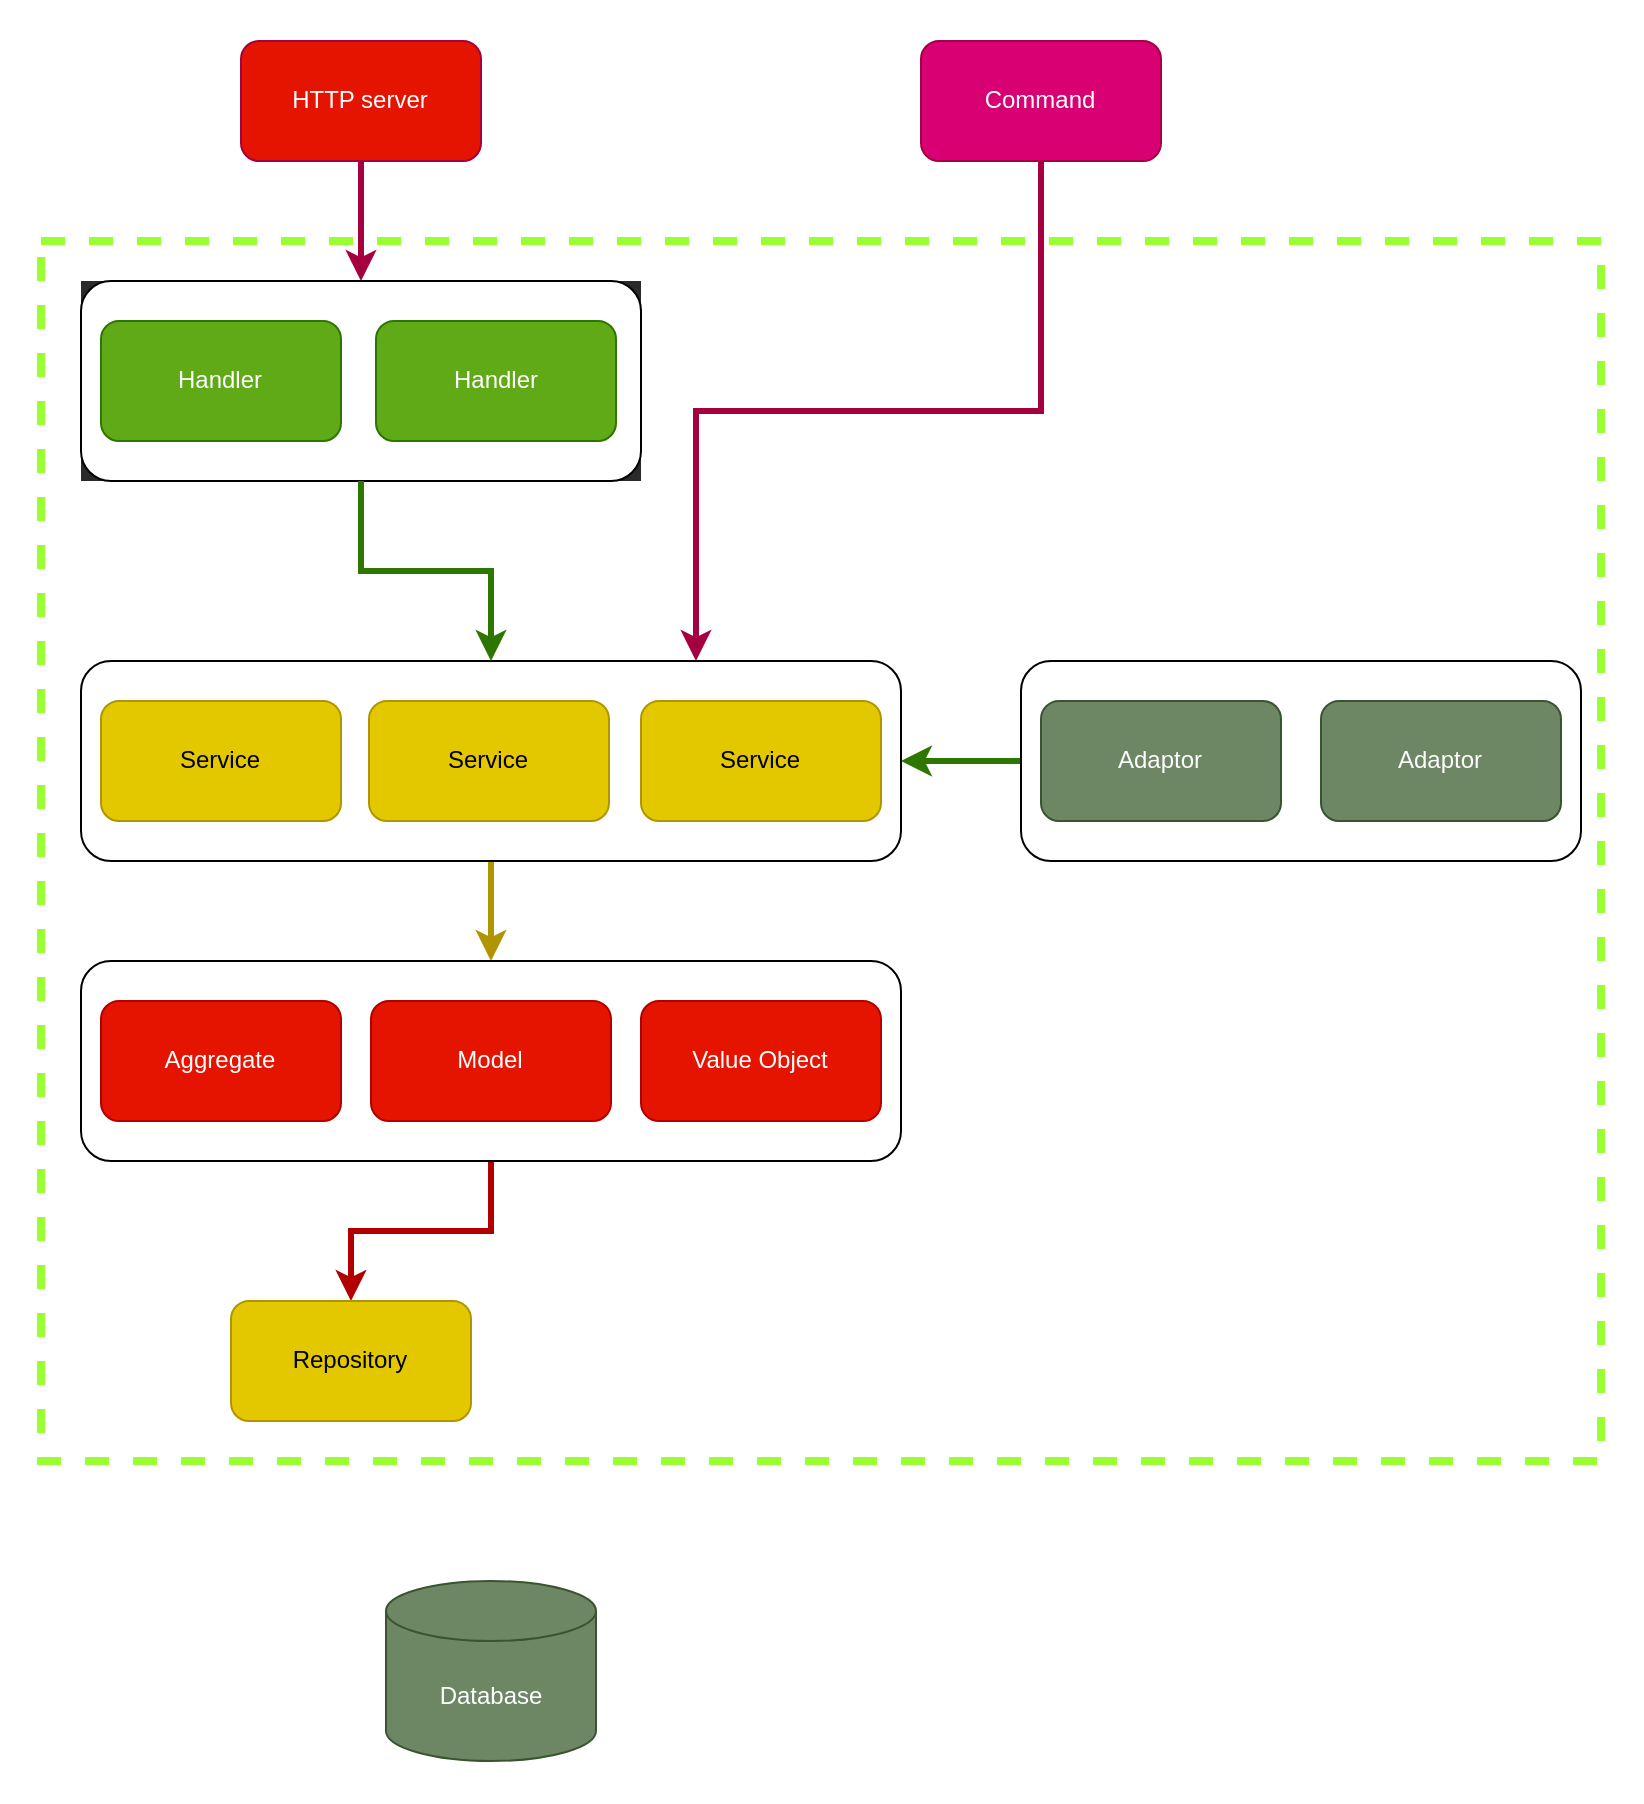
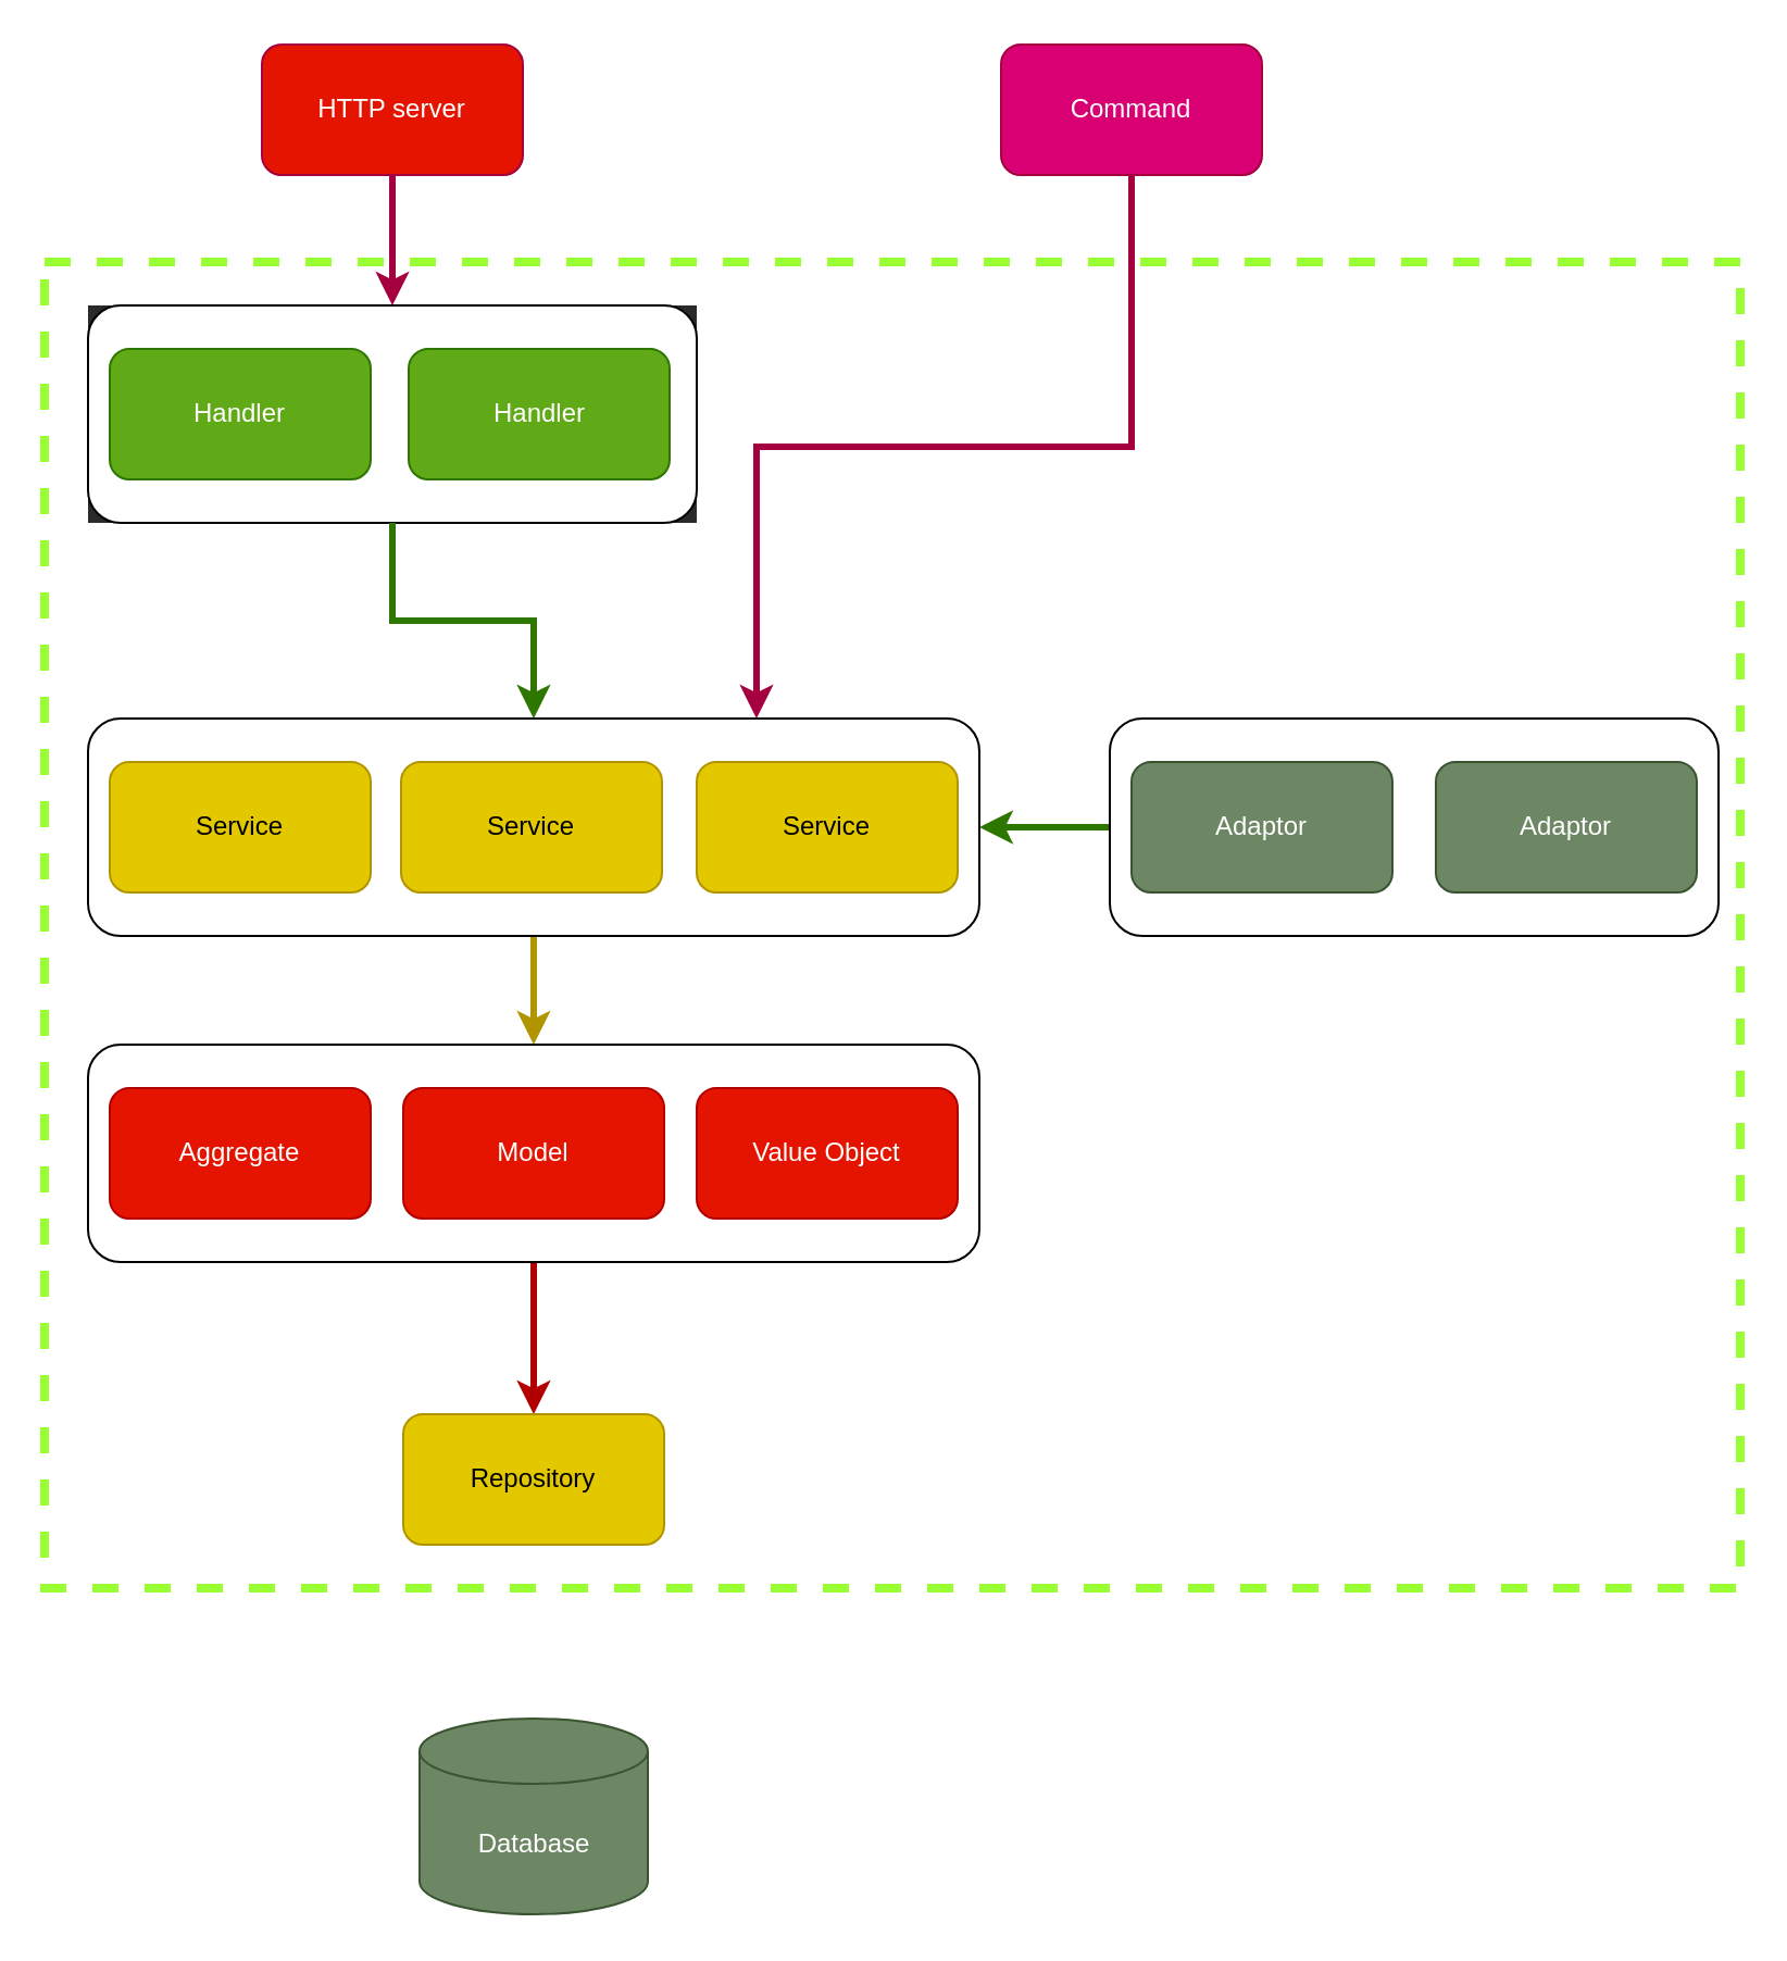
  <mxCell id="0" />
  <mxCell id="1" parent="0" />
  <mxCell id="2" value="" style="rounded=0;whiteSpace=wrap;html=1;fillColor=none;dashed=1;strokeWidth=4;strokeColor=#99FF33;" vertex="1" parent="1"><mxGeometry x="20" y="120" width="780" height="610" as="geometry" /></mxCell>
  <mxCell id="3" value="Database" style="shape=cylinder3;whiteSpace=wrap;html=1;boundedLbl=1;backgroundOutline=1;size=15;fillColor=#6d8764;strokeColor=#3A5431;fontColor=#ffffff;" vertex="1" parent="1"><mxGeometry x="192.5" y="790" width="105" height="90" as="geometry" /></mxCell>
  <mxCell id="4" style="edgeStyle=orthogonalEdgeStyle;rounded=0;orthogonalLoop=1;jettySize=auto;html=1;entryX=0.5;entryY=0;entryDx=0;entryDy=0;fillColor=#e51400;strokeColor=#B20000;strokeWidth=3;" edge="1" parent="1" source="12" target="25"><mxGeometry relative="1" as="geometry" /></mxCell>
  <mxCell id="5" style="edgeStyle=orthogonalEdgeStyle;rounded=0;orthogonalLoop=1;jettySize=auto;html=1;entryX=0.5;entryY=0;entryDx=0;entryDy=0;fillColor=#e3c800;strokeColor=#B09500;strokeWidth=3;" edge="1" parent="1" source="17" target="12"><mxGeometry relative="1" as="geometry" /></mxCell>
  <mxCell id="6" style="edgeStyle=orthogonalEdgeStyle;rounded=0;orthogonalLoop=1;jettySize=auto;html=1;entryX=1;entryY=0.5;entryDx=0;entryDy=0;fillColor=#60a917;strokeColor=#2D7600;strokeWidth=3;" edge="1" parent="1" source="23" target="17"><mxGeometry relative="1" as="geometry" /></mxCell>
  <mxCell id="7" style="edgeStyle=orthogonalEdgeStyle;rounded=0;orthogonalLoop=1;jettySize=auto;html=1;entryX=0.75;entryY=0;entryDx=0;entryDy=0;exitX=0.5;exitY=1;exitDx=0;exitDy=0;fillColor=#d80073;strokeColor=#A50040;strokeWidth=3;" edge="1" parent="1" source="8" target="17"><mxGeometry relative="1" as="geometry" /></mxCell>
  <mxCell id="8" value="Command" style="rounded=1;whiteSpace=wrap;html=1;fillColor=#d80073;fontColor=#ffffff;strokeColor=#A50040;" vertex="1" parent="1"><mxGeometry x="460" y="20" width="120" height="60" as="geometry" /></mxCell>
  <mxCell id="9" style="edgeStyle=orthogonalEdgeStyle;rounded=0;orthogonalLoop=1;jettySize=auto;html=1;entryX=0.5;entryY=0;entryDx=0;entryDy=0;fillColor=#d80073;strokeColor=#A50040;strokeWidth=3;" edge="1" parent="1" source="10" target="27"><mxGeometry relative="1" as="geometry" /></mxCell>
  <mxCell id="10" value="HTTP server" style="rounded=1;whiteSpace=wrap;html=1;fillColor=#e51400;strokeColor=#A50040;fontColor=#ffffff;" vertex="1" parent="1"><mxGeometry x="120" y="20" width="120" height="60" as="geometry" /></mxCell>
  <mxCell id="11" value="" style="group" vertex="1" connectable="0" parent="1"><mxGeometry x="40" y="480" width="410" height="100" as="geometry" /></mxCell>
  <mxCell id="12" value="" style="rounded=1;whiteSpace=wrap;html=1;" vertex="1" parent="11"><mxGeometry width="410" height="100" as="geometry" /></mxCell>
  <mxCell id="13" value="Aggregate" style="rounded=1;whiteSpace=wrap;html=1;fillColor=#e51400;strokeColor=#B20000;fontColor=#ffffff;" vertex="1" parent="11"><mxGeometry x="10" y="20" width="120" height="60" as="geometry" /></mxCell>
  <mxCell id="14" value="Model" style="rounded=1;whiteSpace=wrap;html=1;fillColor=#e51400;strokeColor=#B20000;fontColor=#ffffff;" vertex="1" parent="11"><mxGeometry x="145" y="20" width="120" height="60" as="geometry" /></mxCell>
  <mxCell id="15" value="Value Object" style="rounded=1;whiteSpace=wrap;html=1;fillColor=#e51400;strokeColor=#B20000;fontColor=#ffffff;" vertex="1" parent="11"><mxGeometry x="280" y="20" width="120" height="60" as="geometry" /></mxCell>
  <mxCell id="16" value="" style="group" vertex="1" connectable="0" parent="1"><mxGeometry x="40" y="330" width="410" height="100" as="geometry" /></mxCell>
  <mxCell id="17" value="" style="rounded=1;whiteSpace=wrap;html=1;" vertex="1" parent="16"><mxGeometry width="410" height="100" as="geometry" /></mxCell>
  <mxCell id="18" value="Service" style="rounded=1;whiteSpace=wrap;html=1;fillColor=#e3c800;strokeColor=#B09500;fontColor=#000000;" vertex="1" parent="16"><mxGeometry x="10" y="20" width="120" height="60" as="geometry" /></mxCell>
  <mxCell id="19" value="Service" style="rounded=1;whiteSpace=wrap;html=1;fillColor=#e3c800;strokeColor=#B09500;fontColor=#000000;" vertex="1" parent="16"><mxGeometry x="144" y="20" width="120" height="60" as="geometry" /></mxCell>
  <mxCell id="20" value="Service" style="rounded=1;whiteSpace=wrap;html=1;fillColor=#e3c800;strokeColor=#B09500;fontColor=#000000;" vertex="1" parent="16"><mxGeometry x="280" y="20" width="120" height="60" as="geometry" /></mxCell>
  <mxCell id="21" value="" style="group" vertex="1" connectable="0" parent="1"><mxGeometry x="510" y="330" width="280" height="100" as="geometry" /></mxCell>
  <mxCell id="22" value="" style="rounded=1;whiteSpace=wrap;html=1;" vertex="1" parent="21"><mxGeometry width="280" height="100" as="geometry" /></mxCell>
  <mxCell id="23" value="Adaptor" style="rounded=1;whiteSpace=wrap;html=1;fillColor=#6d8764;strokeColor=#3A5431;fontColor=#ffffff;" vertex="1" parent="21"><mxGeometry x="10" y="20" width="120" height="60" as="geometry" /></mxCell>
  <mxCell id="24" value="Adaptor" style="rounded=1;whiteSpace=wrap;html=1;fillColor=#6d8764;strokeColor=#3A5431;fontColor=#ffffff;" vertex="1" parent="21"><mxGeometry x="150" y="20" width="120" height="60" as="geometry" /></mxCell>
- <mxCell id="25" value="Repository" style="rounded=1;whiteSpace=wrap;html=1;fillColor=#e3c800;strokeColor=#B09500;fontColor=#000000;" vertex="1" parent="1"><mxGeometry x="115" y="650" width="120" height="60" as="geometry" /></mxCell>
+ <mxCell id="25" value="Repository" style="rounded=1;whiteSpace=wrap;html=1;fillColor=#e3c800;strokeColor=#B09500;fontColor=#000000;" vertex="1" parent="1"><mxGeometry x="185" y="650" width="120" height="60" as="geometry" /></mxCell>
  <mxCell id="26" value="" style="group;fillColor=#2a2a2a;" vertex="1" connectable="0" parent="1"><mxGeometry x="40" y="140" width="280" height="100" as="geometry" /></mxCell>
  <mxCell id="27" value="" style="rounded=1;whiteSpace=wrap;html=1;" vertex="1" parent="26"><mxGeometry width="280" height="100" as="geometry" /></mxCell>
  <mxCell id="28" value="Handler" style="rounded=1;whiteSpace=wrap;html=1;fillColor=#60a917;strokeColor=#2D7600;fontColor=#ffffff;" vertex="1" parent="26"><mxGeometry x="10" y="20" width="120" height="60" as="geometry" /></mxCell>
  <mxCell id="29" value="Handler" style="rounded=1;whiteSpace=wrap;html=1;fillColor=#60a917;strokeColor=#2D7600;fontColor=#ffffff;" vertex="1" parent="26"><mxGeometry x="147.5" y="20" width="120" height="60" as="geometry" /></mxCell>
  <mxCell id="30" style="edgeStyle=orthogonalEdgeStyle;rounded=0;orthogonalLoop=1;jettySize=auto;html=1;entryX=0.5;entryY=0;entryDx=0;entryDy=0;fillColor=#60a917;strokeColor=#2D7600;strokeWidth=3;" edge="1" parent="1" source="27" target="17"><mxGeometry relative="1" as="geometry" /></mxCell>
